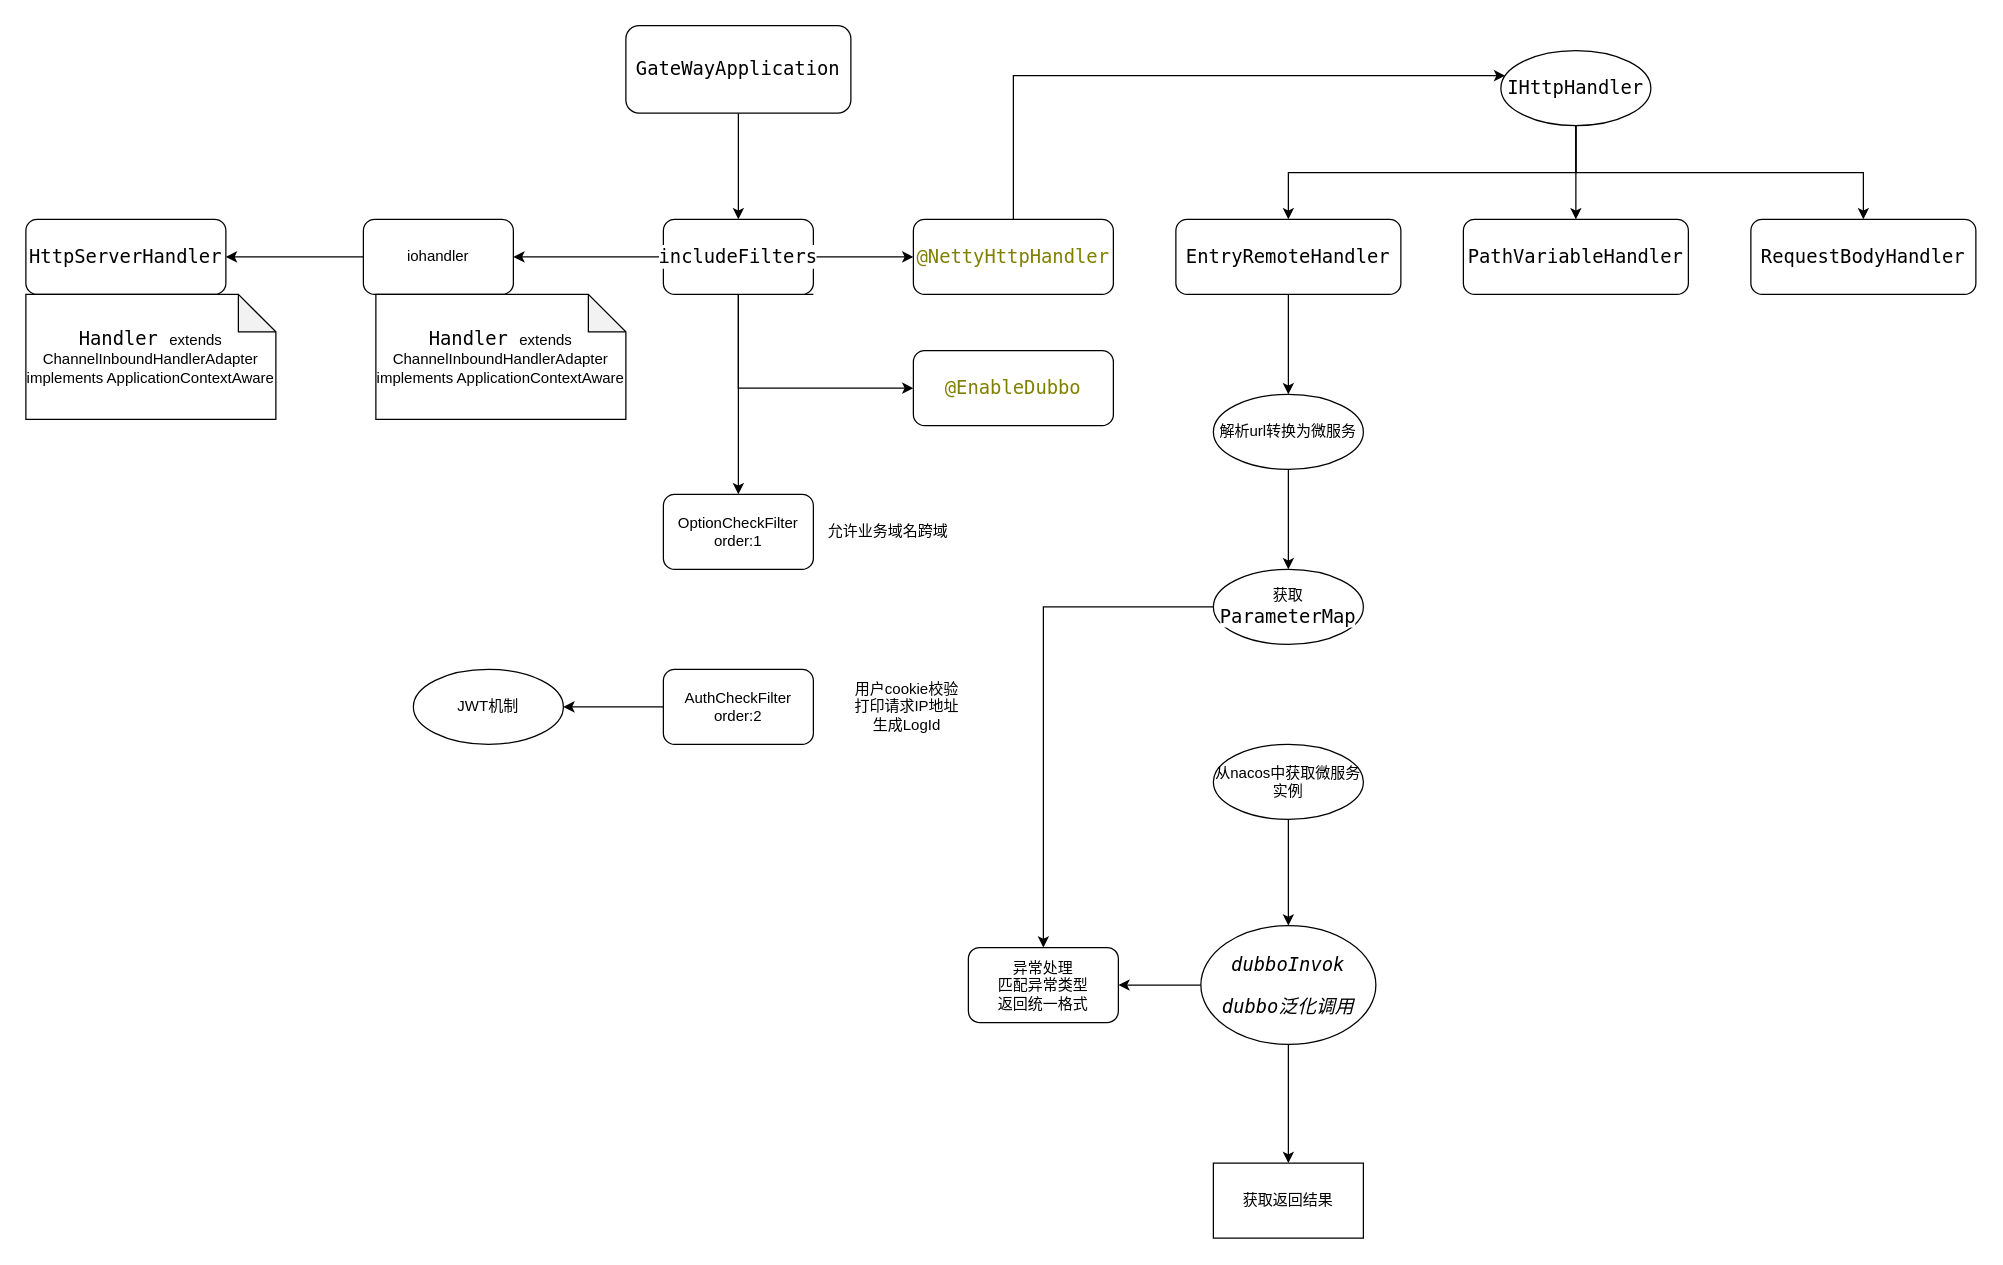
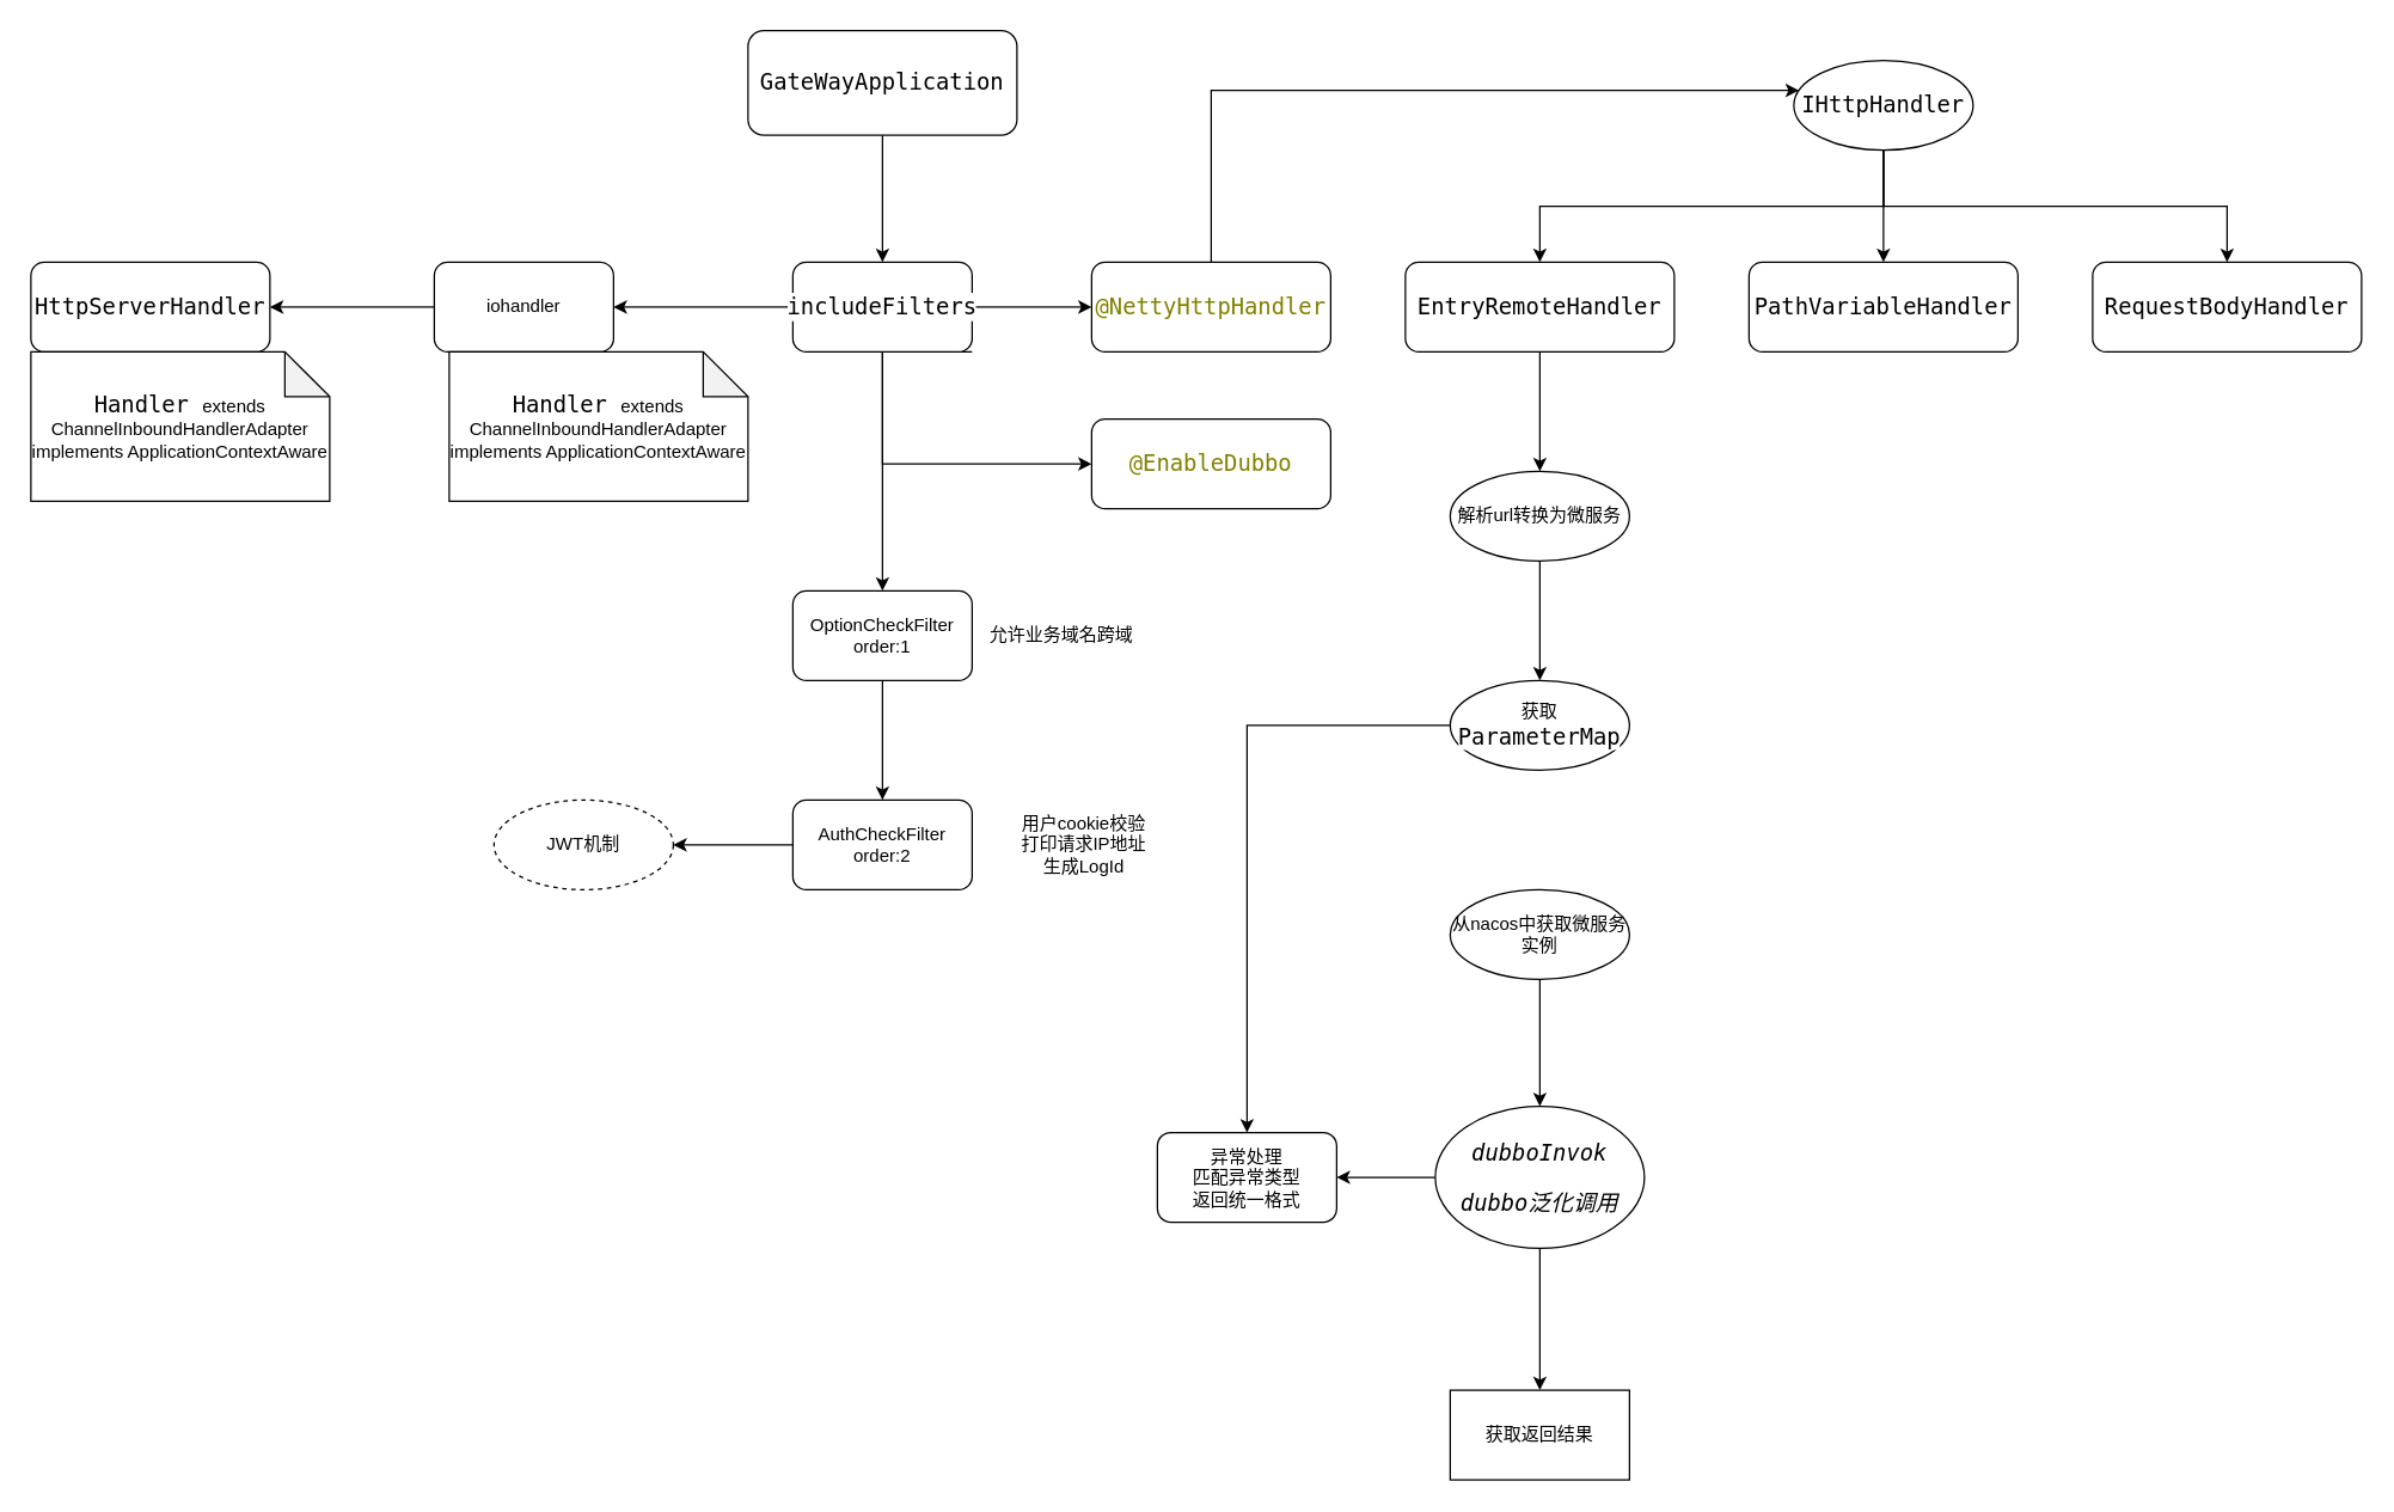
  <mxCell id="0" />
  <mxCell id="1" parent="0" />
  <mxCell id="2" value="" style="edgeStyle=orthogonalEdgeStyle;rounded=0;orthogonalLoop=1;jettySize=auto;html=1;" edge="1" parent="1" source="3" target="8"><mxGeometry relative="1" as="geometry" /></mxCell>
  <mxCell id="3" value="&lt;pre style=&quot;background-color: rgb(255 , 255 , 255) ; font-family: &amp;#34;jetbrains mono&amp;#34; , monospace ; font-size: 11.3pt&quot;&gt;GateWayApplication&lt;/pre&gt;" style="rounded=1;whiteSpace=wrap;html=1;" vertex="1" parent="1"><mxGeometry x="500" y="20" width="180" height="70" as="geometry" /></mxCell>
  <mxCell id="4" value="" style="edgeStyle=orthogonalEdgeStyle;rounded=0;orthogonalLoop=1;jettySize=auto;html=1;" edge="1" parent="1" source="8" target="10"><mxGeometry relative="1" as="geometry" /></mxCell>
  <mxCell id="5" style="edgeStyle=orthogonalEdgeStyle;rounded=0;orthogonalLoop=1;jettySize=auto;html=1;exitX=1;exitY=1;exitDx=0;exitDy=0;" edge="1" parent="1" source="8"><mxGeometry relative="1" as="geometry"><mxPoint x="730" y="310" as="targetPoint" /><Array as="points"><mxPoint x="590" y="235" /><mxPoint x="590" y="310" /></Array></mxGeometry></mxCell>
  <mxCell id="6" value="" style="edgeStyle=orthogonalEdgeStyle;rounded=0;orthogonalLoop=1;jettySize=auto;html=1;" edge="1" parent="1" source="8" target="32"><mxGeometry relative="1" as="geometry" /></mxCell>
  <mxCell id="7" value="" style="edgeStyle=orthogonalEdgeStyle;rounded=0;orthogonalLoop=1;jettySize=auto;html=1;" edge="1" parent="1" source="8" target="39"><mxGeometry relative="1" as="geometry" /></mxCell>
  <mxCell id="8" value="&lt;pre style=&quot;background-color: rgb(255 , 255 , 255) ; font-family: &amp;#34;jetbrains mono&amp;#34; , monospace ; font-size: 11.3pt&quot;&gt;includeFilters&lt;/pre&gt;" style="rounded=1;whiteSpace=wrap;html=1;" vertex="1" parent="1"><mxGeometry x="530" y="175" width="120" height="60" as="geometry" /></mxCell>
  <mxCell id="9" value="" style="edgeStyle=orthogonalEdgeStyle;rounded=0;orthogonalLoop=1;jettySize=auto;html=1;" edge="1" parent="1" source="10" target="15"><mxGeometry relative="1" as="geometry"><Array as="points"><mxPoint x="810" y="60" /></Array></mxGeometry></mxCell>
  <mxCell id="10" value="&lt;pre style=&quot;background-color: rgb(255 , 255 , 255) ; font-family: &amp;#34;jetbrains mono&amp;#34; , monospace ; font-size: 11.3pt&quot;&gt;&lt;pre style=&quot;font-family: &amp;#34;jetbrains mono&amp;#34; , monospace ; font-size: 11.3pt&quot;&gt;&lt;span style=&quot;color: #808000&quot;&gt;@NettyHttpHandler&lt;/span&gt;&lt;/pre&gt;&lt;/pre&gt;" style="rounded=1;whiteSpace=wrap;html=1;" vertex="1" parent="1"><mxGeometry x="730" y="175" width="160" height="60" as="geometry" /></mxCell>
  <mxCell id="11" value="&lt;pre style=&quot;background-color: rgb(255 , 255 , 255)&quot;&gt;&lt;pre&gt;&lt;font color=&quot;#808000&quot; face=&quot;jetbrains mono, monospace&quot;&gt;&lt;span style=&quot;font-size: 15.067px&quot;&gt;@EnableDubbo&lt;/span&gt;&lt;/font&gt;&lt;font face=&quot;jetbrains mono, monospace&quot;&gt;&lt;span style=&quot;font-size: 11.3pt&quot;&gt;&lt;br&gt;&lt;/span&gt;&lt;/font&gt;&lt;/pre&gt;&lt;/pre&gt;" style="rounded=1;whiteSpace=wrap;html=1;" vertex="1" parent="1"><mxGeometry x="730" y="280" width="160" height="60" as="geometry" /></mxCell>
  <mxCell id="12" style="edgeStyle=orthogonalEdgeStyle;rounded=0;orthogonalLoop=1;jettySize=auto;html=1;exitX=0.5;exitY=1;exitDx=0;exitDy=0;entryX=0.5;entryY=0;entryDx=0;entryDy=0;" edge="1" parent="1" source="15" target="17"><mxGeometry relative="1" as="geometry" /></mxCell>
  <mxCell id="13" style="edgeStyle=orthogonalEdgeStyle;rounded=0;orthogonalLoop=1;jettySize=auto;html=1;exitX=0.5;exitY=1;exitDx=0;exitDy=0;entryX=0.5;entryY=0;entryDx=0;entryDy=0;" edge="1" parent="1" source="15" target="18"><mxGeometry relative="1" as="geometry" /></mxCell>
  <mxCell id="14" style="edgeStyle=orthogonalEdgeStyle;rounded=0;orthogonalLoop=1;jettySize=auto;html=1;exitX=0.5;exitY=1;exitDx=0;exitDy=0;entryX=0.5;entryY=0;entryDx=0;entryDy=0;" edge="1" parent="1" source="15" target="19"><mxGeometry relative="1" as="geometry" /></mxCell>
  <mxCell id="15" value="&lt;pre style=&quot;background-color: rgb(255 , 255 , 255) ; font-family: &amp;#34;jetbrains mono&amp;#34; , monospace ; font-size: 11.3pt&quot;&gt;IHttpHandler&lt;/pre&gt;" style="ellipse;whiteSpace=wrap;html=1;rounded=1;" vertex="1" parent="1"><mxGeometry x="1200" y="40" width="120" height="60" as="geometry" /></mxCell>
  <mxCell id="16" value="" style="edgeStyle=orthogonalEdgeStyle;rounded=0;orthogonalLoop=1;jettySize=auto;html=1;" edge="1" parent="1" source="17" target="21"><mxGeometry relative="1" as="geometry" /></mxCell>
  <mxCell id="17" value="&lt;pre style=&quot;background-color: rgb(255 , 255 , 255) ; font-family: &amp;#34;jetbrains mono&amp;#34; , monospace ; font-size: 11.3pt&quot;&gt;EntryRemoteHandler&lt;/pre&gt;" style="rounded=1;whiteSpace=wrap;html=1;" vertex="1" parent="1"><mxGeometry x="940" y="175" width="180" height="60" as="geometry" /></mxCell>
  <mxCell id="18" value="&lt;pre style=&quot;background-color: rgb(255 , 255 , 255) ; font-family: &amp;#34;jetbrains mono&amp;#34; , monospace ; font-size: 11.3pt&quot;&gt;&lt;pre style=&quot;font-family: &amp;#34;jetbrains mono&amp;#34; , monospace ; font-size: 11.3pt&quot;&gt;PathVariableHandler&lt;/pre&gt;&lt;/pre&gt;" style="rounded=1;whiteSpace=wrap;html=1;" vertex="1" parent="1"><mxGeometry x="1170" y="175" width="180" height="60" as="geometry" /></mxCell>
  <mxCell id="19" value="&lt;pre style=&quot;background-color: rgb(255 , 255 , 255) ; font-family: &amp;#34;jetbrains mono&amp;#34; , monospace ; font-size: 11.3pt&quot;&gt;&lt;pre style=&quot;font-family: &amp;#34;jetbrains mono&amp;#34; , monospace ; font-size: 11.3pt&quot;&gt;RequestBodyHandler&lt;/pre&gt;&lt;/pre&gt;" style="rounded=1;whiteSpace=wrap;html=1;" vertex="1" parent="1"><mxGeometry x="1400" y="175" width="180" height="60" as="geometry" /></mxCell>
  <mxCell id="20" value="" style="edgeStyle=orthogonalEdgeStyle;rounded=0;orthogonalLoop=1;jettySize=auto;html=1;" edge="1" parent="1" source="21" target="23"><mxGeometry relative="1" as="geometry" /></mxCell>
  <mxCell id="21" value="解析url转换为微服务" style="ellipse;whiteSpace=wrap;html=1;rounded=1;" vertex="1" parent="1"><mxGeometry x="970" y="315" width="120" height="60" as="geometry" /></mxCell>
  <mxCell id="22" value="" style="edgeStyle=orthogonalEdgeStyle;rounded=0;orthogonalLoop=1;jettySize=auto;html=1;" edge="1" parent="1" source="23" target="30"><mxGeometry relative="1" as="geometry" /></mxCell>
  <mxCell id="23" value="获取&lt;span style=&quot;background-color: rgb(255 , 255 , 255) ; font-family: &amp;#34;jetbrains mono&amp;#34; , monospace ; font-size: 11.3pt&quot;&gt;ParameterMap&lt;/span&gt;&lt;br&gt;" style="ellipse;whiteSpace=wrap;html=1;rounded=1;" vertex="1" parent="1"><mxGeometry x="970" y="455" width="120" height="60" as="geometry" /></mxCell>
  <mxCell id="24" value="" style="edgeStyle=orthogonalEdgeStyle;rounded=0;orthogonalLoop=1;jettySize=auto;html=1;" edge="1" parent="1" source="25" target="28"><mxGeometry relative="1" as="geometry" /></mxCell>
  <mxCell id="25" value="&lt;span&gt;从nacos中获取微服务实例&lt;/span&gt;" style="ellipse;whiteSpace=wrap;html=1;rounded=1;" vertex="1" parent="1"><mxGeometry x="970" y="595" width="120" height="60" as="geometry" /></mxCell>
  <mxCell id="26" value="" style="edgeStyle=orthogonalEdgeStyle;rounded=0;orthogonalLoop=1;jettySize=auto;html=1;" edge="1" parent="1" source="28" target="30"><mxGeometry relative="1" as="geometry" /></mxCell>
  <mxCell id="27" value="" style="edgeStyle=orthogonalEdgeStyle;rounded=0;orthogonalLoop=1;jettySize=auto;html=1;" edge="1" parent="1" source="28" target="29"><mxGeometry relative="1" as="geometry" /></mxCell>
  <mxCell id="28" value="&lt;pre style=&quot;background-color: rgb(255 , 255 , 255) ; font-family: &amp;#34;jetbrains mono&amp;#34; , monospace ; font-size: 11.3pt&quot;&gt;&lt;span style=&quot;font-style: italic&quot;&gt;dubboInvok&lt;/span&gt;&lt;/pre&gt;&lt;pre style=&quot;background-color: rgb(255 , 255 , 255) ; font-family: &amp;#34;jetbrains mono&amp;#34; , monospace ; font-size: 11.3pt&quot;&gt;&lt;span style=&quot;font-style: italic&quot;&gt;dubbo泛化调用&lt;/span&gt;&lt;/pre&gt;" style="ellipse;whiteSpace=wrap;html=1;rounded=1;" vertex="1" parent="1"><mxGeometry x="960" y="740" width="140" height="95" as="geometry" /></mxCell>
  <mxCell id="29" value="获取返回结果" style="rounded=0;whiteSpace=wrap;html=1;" vertex="1" parent="1"><mxGeometry x="970" y="930" width="120" height="60" as="geometry" /></mxCell>
  <mxCell id="30" value="异常处理&lt;br&gt;匹配异常类型&lt;br&gt;返回统一格式" style="whiteSpace=wrap;html=1;rounded=1;" vertex="1" parent="1"><mxGeometry x="774" y="757.5" width="120" height="60" as="geometry" /></mxCell>
+ <mxCell id="31" value="" style="edgeStyle=orthogonalEdgeStyle;rounded=0;orthogonalLoop=1;jettySize=auto;html=1;" edge="1" parent="1" source="32" target="35"><mxGeometry relative="1" as="geometry" /></mxCell>
  <mxCell id="32" value="OptionCheckFilter&lt;br&gt;order:1" style="whiteSpace=wrap;html=1;rounded=1;" vertex="1" parent="1"><mxGeometry x="530" y="395" width="120" height="60" as="geometry" /></mxCell>
  <mxCell id="33" value="允许业务域名跨域" style="text;html=1;strokeColor=none;fillColor=none;align=center;verticalAlign=middle;whiteSpace=wrap;rounded=0;" vertex="1" parent="1"><mxGeometry x="660" y="410" width="100" height="30" as="geometry" /></mxCell>
  <mxCell id="34" value="" style="edgeStyle=orthogonalEdgeStyle;rounded=0;orthogonalLoop=1;jettySize=auto;html=1;" edge="1" parent="1" source="35" target="37"><mxGeometry relative="1" as="geometry" /></mxCell>
  <mxCell id="35" value="AuthCheckFilter&lt;br&gt;order:2" style="whiteSpace=wrap;html=1;rounded=1;" vertex="1" parent="1"><mxGeometry x="530" y="535" width="120" height="60" as="geometry" /></mxCell>
  <mxCell id="36" value="用户cookie校验&lt;br&gt;打印请求IP地址&lt;br&gt;生成LogId" style="text;html=1;strokeColor=none;fillColor=none;align=center;verticalAlign=middle;whiteSpace=wrap;rounded=0;" vertex="1" parent="1"><mxGeometry x="660" y="540" width="130" height="50" as="geometry" /></mxCell>
- <mxCell id="37" value="JWT机制" style="ellipse;whiteSpace=wrap;html=1;rounded=1;" vertex="1" parent="1"><mxGeometry x="330" y="535" width="120" height="60" as="geometry" /></mxCell>
+ <mxCell id="37" value="JWT机制" style="ellipse;whiteSpace=wrap;html=1;rounded=1;dashed=1;" vertex="1" parent="1"><mxGeometry x="330" y="535" width="120" height="60" as="geometry" /></mxCell>
  <mxCell id="38" value="" style="edgeStyle=orthogonalEdgeStyle;rounded=0;orthogonalLoop=1;jettySize=auto;html=1;" edge="1" parent="1" source="39" target="40"><mxGeometry relative="1" as="geometry"><Array as="points"><mxPoint x="210" y="205" /><mxPoint x="210" y="205" /></Array></mxGeometry></mxCell>
  <mxCell id="39" value="iohandler" style="whiteSpace=wrap;html=1;rounded=1;" vertex="1" parent="1"><mxGeometry x="290" y="175" width="120" height="60" as="geometry" /></mxCell>
  <mxCell id="40" value="&lt;pre style=&quot;background-color: rgb(255 , 255 , 255) ; font-family: &amp;#34;jetbrains mono&amp;#34; , monospace ; font-size: 11.3pt&quot;&gt;HttpServerHandler&lt;/pre&gt;" style="whiteSpace=wrap;html=1;rounded=1;" vertex="1" parent="1"><mxGeometry x="20" y="175" width="160" height="60" as="geometry" /></mxCell>
  <mxCell id="41" value="&lt;span style=&quot;background-color: rgb(255 , 255 , 255) ; font-family: &amp;#34;jetbrains mono&amp;#34; , monospace ; font-size: 11.3pt&quot;&gt;Handler&amp;nbsp;&lt;/span&gt;&lt;span&gt;extends ChannelInboundHandlerAdapter implements ApplicationContextAware&lt;/span&gt;" style="shape=note;whiteSpace=wrap;html=1;backgroundOutline=1;darkOpacity=0.05;" vertex="1" parent="1"><mxGeometry x="300" y="235" width="200" height="100" as="geometry" /></mxCell>
  <mxCell id="42" value="&lt;span style=&quot;background-color: rgb(255 , 255 , 255) ; font-family: &amp;#34;jetbrains mono&amp;#34; , monospace ; font-size: 11.3pt&quot;&gt;Handler&amp;nbsp;&lt;/span&gt;&lt;span&gt;extends ChannelInboundHandlerAdapter implements ApplicationContextAware&lt;/span&gt;" style="shape=note;whiteSpace=wrap;html=1;backgroundOutline=1;darkOpacity=0.05;" vertex="1" parent="1"><mxGeometry x="20" y="235" width="200" height="100" as="geometry" /></mxCell>
